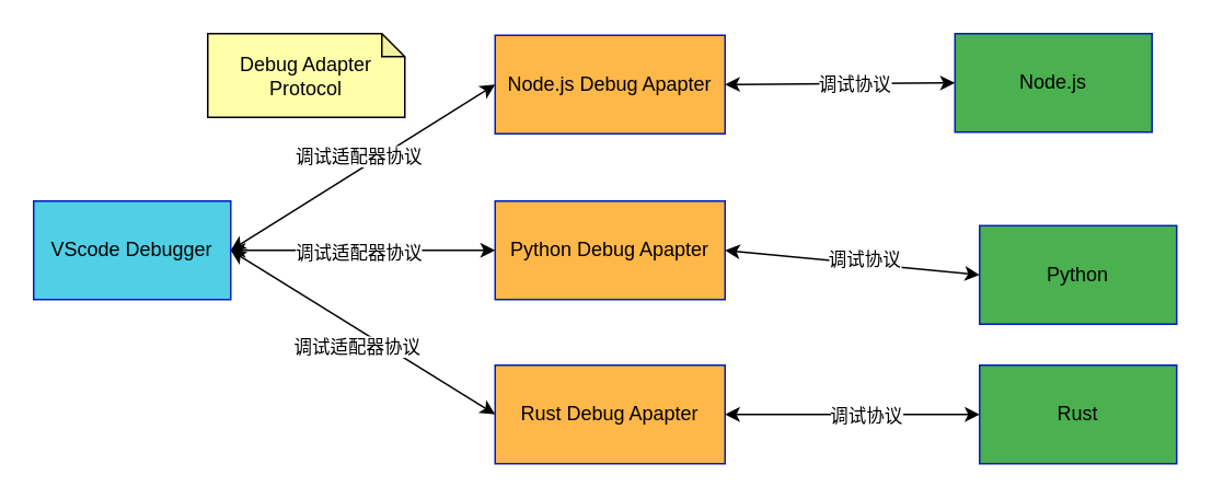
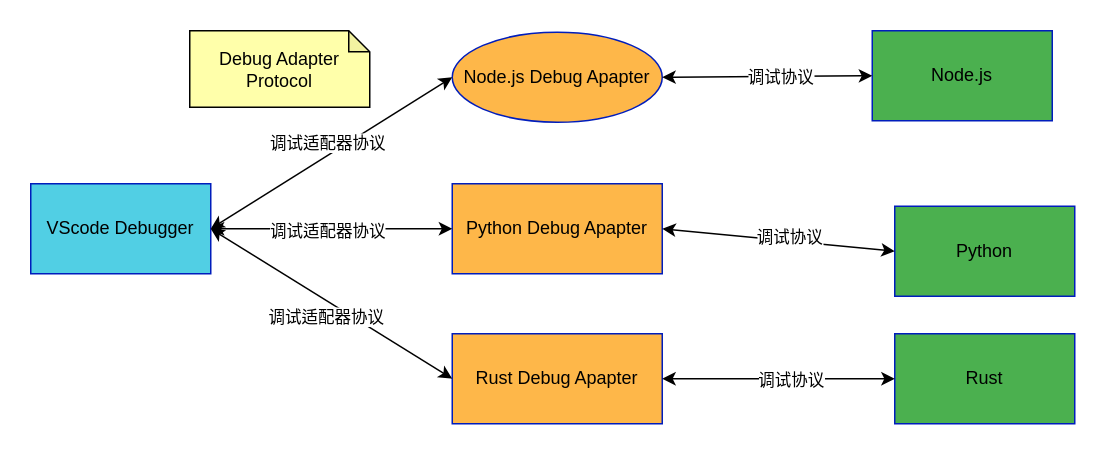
  <mxCell id="0" />
  <mxCell id="1" parent="0" />
  <mxCell id="2" value="VScode Debugger" style="rounded=0;whiteSpace=wrap;html=1;fillColor=#51CFE4;fontColor=#000000;strokeColor=#001DBC;" parent="1" vertex="1"><mxGeometry x="20" y="122" width="120" height="60" as="geometry" /></mxCell>
  <mxCell id="3" value="Node.js" style="rounded=0;whiteSpace=wrap;html=1;fillColor=#4BB04F;fontColor=#000000;strokeColor=#001DBC;" parent="1" vertex="1"><mxGeometry x="581" y="20" width="120" height="60" as="geometry" /></mxCell>
  <mxCell id="4" value="Debug Adapter&lt;br&gt;Protocol" style="shape=note;whiteSpace=wrap;html=1;backgroundOutline=1;darkOpacity=0.05;fontColor=#000000;fillColor=#FFFFAA;size=14;" parent="1" vertex="1"><mxGeometry x="126" y="20" width="120" height="51" as="geometry" /></mxCell>
- <mxCell id="5" value="Node.js Debug Apapter" style="rounded=0;whiteSpace=wrap;html=1;fillColor=#FEB749;fontColor=#000000;strokeColor=#001DBC;" parent="1" vertex="1"><mxGeometry x="301" y="21" width="140" height="60" as="geometry" /></mxCell>
+ <mxCell id="5" value="Node.js Debug Apapter" style="ellipse;whiteSpace=wrap;html=1;fillColor=#FEB749;fontColor=#000000;strokeColor=#001DBC;" parent="1" vertex="1"><mxGeometry x="301" y="21" width="140" height="60" as="geometry" /></mxCell>
  <mxCell id="6" value="" style="endArrow=classic;startArrow=classic;html=1;entryX=0;entryY=0.5;entryDx=0;entryDy=0;exitX=1;exitY=0.5;exitDx=0;exitDy=0;" parent="1" source="2" target="5" edge="1"><mxGeometry width="50" height="50" relative="1" as="geometry"><mxPoint x="160" y="142" as="sourcePoint" /><mxPoint x="210" y="92" as="targetPoint" /></mxGeometry></mxCell>
  <mxCell id="7" value="调试适配器协议" style="edgeLabel;html=1;align=center;verticalAlign=middle;resizable=0;points=[];" parent="6" vertex="1" connectable="0"><mxGeometry x="0.161" y="-1" relative="1" as="geometry"><mxPoint x="-16" as="offset" /></mxGeometry></mxCell>
  <mxCell id="8" value="" style="endArrow=classic;startArrow=classic;html=1;entryX=0;entryY=0.5;entryDx=0;entryDy=0;exitX=1;exitY=0.5;exitDx=0;exitDy=0;" parent="1" source="5" target="3" edge="1"><mxGeometry width="50" height="50" relative="1" as="geometry"><mxPoint x="505" y="131.5" as="sourcePoint" /><mxPoint x="730" y="131.5" as="targetPoint" /></mxGeometry></mxCell>
  <mxCell id="9" value="调试协议" style="edgeLabel;html=1;align=center;verticalAlign=middle;resizable=0;points=[];" parent="8" vertex="1" connectable="0"><mxGeometry x="-0.213" y="1" relative="1" as="geometry"><mxPoint x="24" y="1" as="offset" /></mxGeometry></mxCell>
  <mxCell id="10" value="Python" style="rounded=0;whiteSpace=wrap;html=1;fillColor=#4BB04F;fontColor=#000000;strokeColor=#001DBC;" vertex="1" parent="1"><mxGeometry x="596" y="137" width="120" height="60" as="geometry" /></mxCell>
  <mxCell id="11" value="Python Debug Apapter" style="rounded=0;whiteSpace=wrap;html=1;fillColor=#FEB749;fontColor=#000000;strokeColor=#001DBC;" vertex="1" parent="1"><mxGeometry x="301" y="122" width="140" height="60" as="geometry" /></mxCell>
  <mxCell id="12" value="" style="endArrow=classic;startArrow=classic;html=1;entryX=0;entryY=0.5;entryDx=0;entryDy=0;exitX=1;exitY=0.5;exitDx=0;exitDy=0;" edge="1" parent="1" source="11" target="10"><mxGeometry width="50" height="50" relative="1" as="geometry"><mxPoint x="505" y="211.5" as="sourcePoint" /><mxPoint x="730" y="211.5" as="targetPoint" /></mxGeometry></mxCell>
  <mxCell id="13" value="调试协议" style="edgeLabel;html=1;align=center;verticalAlign=middle;resizable=0;points=[];" vertex="1" connectable="0" parent="12"><mxGeometry x="-0.213" y="1" relative="1" as="geometry"><mxPoint x="24" y="1" as="offset" /></mxGeometry></mxCell>
  <mxCell id="14" value="Rust" style="rounded=0;whiteSpace=wrap;html=1;fillColor=#4BB04F;fontColor=#000000;strokeColor=#001DBC;" vertex="1" parent="1"><mxGeometry x="596" y="222" width="120" height="60" as="geometry" /></mxCell>
  <mxCell id="15" value="Rust Debug Apapter" style="rounded=0;whiteSpace=wrap;html=1;fillColor=#FEB749;fontColor=#000000;strokeColor=#001DBC;" vertex="1" parent="1"><mxGeometry x="301" y="222" width="140" height="60" as="geometry" /></mxCell>
  <mxCell id="16" value="" style="endArrow=classic;startArrow=classic;html=1;entryX=0;entryY=0.5;entryDx=0;entryDy=0;exitX=1;exitY=0.5;exitDx=0;exitDy=0;" edge="1" parent="1" source="15" target="14"><mxGeometry width="50" height="50" relative="1" as="geometry"><mxPoint x="505" y="301.5" as="sourcePoint" /><mxPoint x="730" y="301.5" as="targetPoint" /></mxGeometry></mxCell>
  <mxCell id="17" value="调试协议" style="edgeLabel;html=1;align=center;verticalAlign=middle;resizable=0;points=[];" vertex="1" connectable="0" parent="16"><mxGeometry x="-0.213" y="1" relative="1" as="geometry"><mxPoint x="24" y="1" as="offset" /></mxGeometry></mxCell>
  <mxCell id="18" value="" style="endArrow=classic;startArrow=classic;html=1;entryX=0;entryY=0.5;entryDx=0;entryDy=0;exitX=1;exitY=0.5;exitDx=0;exitDy=0;" edge="1" parent="1" source="2" target="11"><mxGeometry width="50" height="50" relative="1" as="geometry"><mxPoint x="150" y="142" as="sourcePoint" /><mxPoint x="311" y="72" as="targetPoint" /><Array as="points"><mxPoint x="266" y="152" /></Array></mxGeometry></mxCell>
  <mxCell id="19" value="调试适配器协议" style="edgeLabel;html=1;align=center;verticalAlign=middle;resizable=0;points=[];" vertex="1" connectable="0" parent="18"><mxGeometry x="0.161" y="-1" relative="1" as="geometry"><mxPoint x="-16" as="offset" /></mxGeometry></mxCell>
  <mxCell id="20" value="" style="endArrow=classic;startArrow=classic;html=1;entryX=0;entryY=0.5;entryDx=0;entryDy=0;exitX=1;exitY=0.5;exitDx=0;exitDy=0;" edge="1" parent="1" source="2" target="15"><mxGeometry width="50" height="50" relative="1" as="geometry"><mxPoint x="140" y="222" as="sourcePoint" /><mxPoint x="301" y="222" as="targetPoint" /><Array as="points" /></mxGeometry></mxCell>
  <mxCell id="21" value="调试适配器协议" style="edgeLabel;html=1;align=center;verticalAlign=middle;resizable=0;points=[];" vertex="1" connectable="0" parent="20"><mxGeometry x="0.161" y="-1" relative="1" as="geometry"><mxPoint x="-16" as="offset" /></mxGeometry></mxCell>
